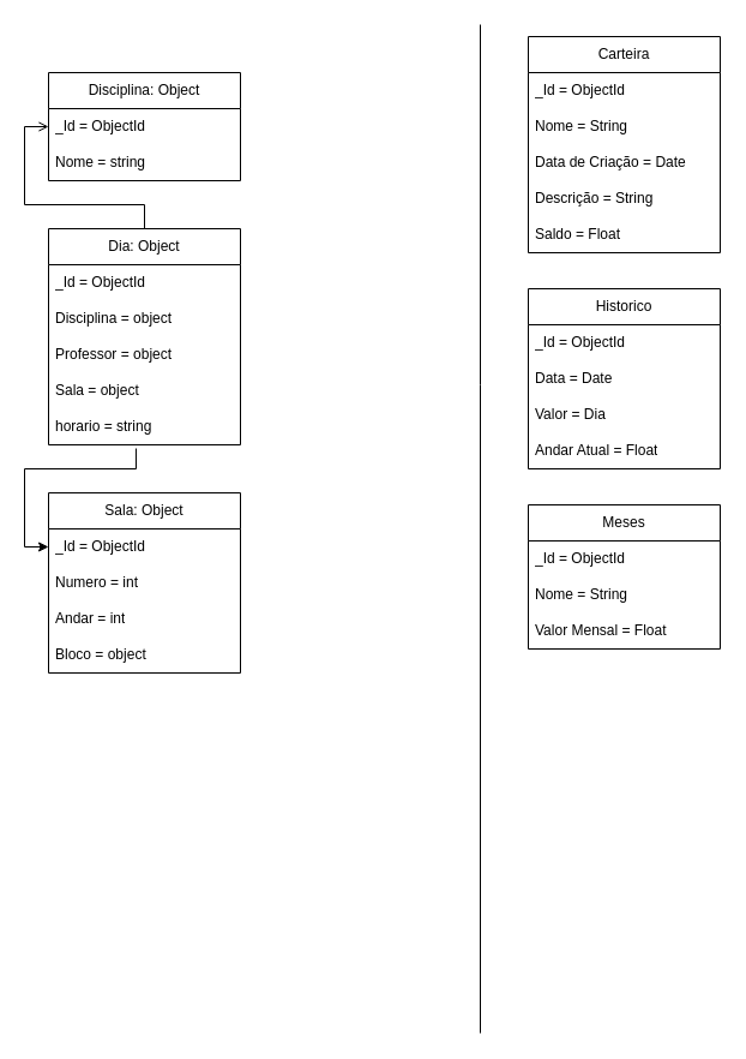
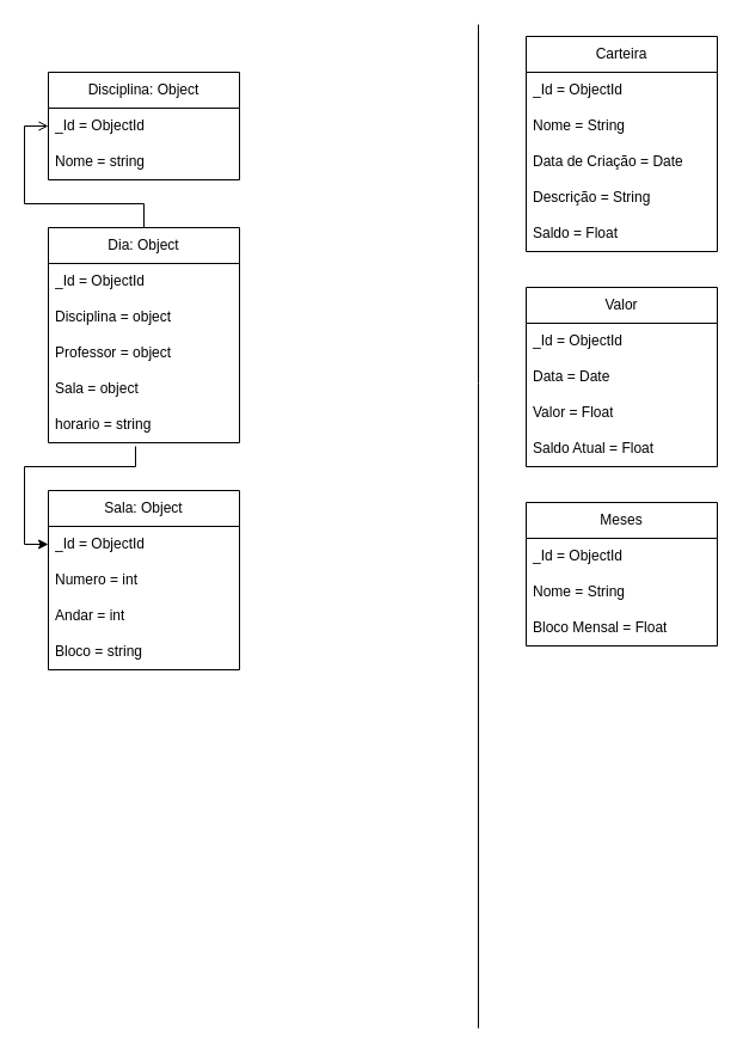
  <mxCell id="0" />
  <mxCell id="1" parent="0" />
  <mxCell id="2" value="" style="shape=tableRow;horizontal=0;startSize=0;swimlaneHead=0;swimlaneBody=0;fillColor=none;collapsible=0;dropTarget=0;points=[[0,0.5],[1,0.5]];portConstraint=eastwest;top=0;left=0;right=0;bottom=0;" parent="1" vertex="1"><mxGeometry x="400" y="580" width="180" height="30" as="geometry" /></mxCell>
  <mxCell id="3" value="Carteira" style="swimlane;fontStyle=0;childLayout=stackLayout;horizontal=1;startSize=30;horizontalStack=0;resizeParent=1;resizeParentMax=0;resizeLast=0;collapsible=1;marginBottom=0;whiteSpace=wrap;html=1;" parent="1" vertex="1"><mxGeometry x="440" y="30" width="160" height="180" as="geometry" /></mxCell>
  <mxCell id="4" value="_Id = ObjectId" style="text;strokeColor=none;fillColor=none;align=left;verticalAlign=middle;spacingLeft=4;spacingRight=4;overflow=hidden;points=[[0,0.5],[1,0.5]];portConstraint=eastwest;rotatable=0;whiteSpace=wrap;html=1;" parent="3" vertex="1"><mxGeometry y="30" width="160" height="30" as="geometry" /></mxCell>
  <mxCell id="5" value="Nome = String" style="text;strokeColor=none;fillColor=none;align=left;verticalAlign=middle;spacingLeft=4;spacingRight=4;overflow=hidden;points=[[0,0.5],[1,0.5]];portConstraint=eastwest;rotatable=0;whiteSpace=wrap;html=1;" parent="3" vertex="1"><mxGeometry y="60" width="160" height="30" as="geometry" /></mxCell>
  <mxCell id="6" value="Data de Criação = Date" style="text;strokeColor=none;fillColor=none;align=left;verticalAlign=middle;spacingLeft=4;spacingRight=4;overflow=hidden;points=[[0,0.5],[1,0.5]];portConstraint=eastwest;rotatable=0;whiteSpace=wrap;html=1;" parent="3" vertex="1"><mxGeometry y="90" width="160" height="30" as="geometry" /></mxCell>
  <mxCell id="7" value="Descrição = String" style="text;strokeColor=none;fillColor=none;align=left;verticalAlign=middle;spacingLeft=4;spacingRight=4;overflow=hidden;points=[[0,0.5],[1,0.5]];portConstraint=eastwest;rotatable=0;whiteSpace=wrap;html=1;" vertex="1" parent="3"><mxGeometry y="120" width="160" height="30" as="geometry" /></mxCell>
  <mxCell id="8" value="Saldo = Float&amp;nbsp;" style="text;strokeColor=none;fillColor=none;align=left;verticalAlign=middle;spacingLeft=4;spacingRight=4;overflow=hidden;points=[[0,0.5],[1,0.5]];portConstraint=eastwest;rotatable=0;whiteSpace=wrap;html=1;" parent="3" vertex="1"><mxGeometry y="150" width="160" height="30" as="geometry" /></mxCell>
  <mxCell id="9" value="Sala: Object" style="swimlane;fontStyle=0;childLayout=stackLayout;horizontal=1;startSize=30;horizontalStack=0;resizeParent=1;resizeParentMax=0;resizeLast=0;collapsible=1;marginBottom=0;whiteSpace=wrap;html=1;" parent="1" vertex="1"><mxGeometry x="40" y="410" width="160" height="150" as="geometry" /></mxCell>
  <mxCell id="10" value="_Id = ObjectId" style="text;strokeColor=none;fillColor=none;align=left;verticalAlign=middle;spacingLeft=4;spacingRight=4;overflow=hidden;points=[[0,0.5],[1,0.5]];portConstraint=eastwest;rotatable=0;whiteSpace=wrap;html=1;" parent="9" vertex="1"><mxGeometry y="30" width="160" height="30" as="geometry" /></mxCell>
  <mxCell id="11" value="Numero = int" style="text;strokeColor=none;fillColor=none;align=left;verticalAlign=middle;spacingLeft=4;spacingRight=4;overflow=hidden;points=[[0,0.5],[1,0.5]];portConstraint=eastwest;rotatable=0;whiteSpace=wrap;html=1;" parent="9" vertex="1"><mxGeometry y="60" width="160" height="30" as="geometry" /></mxCell>
  <mxCell id="12" value="Andar = int" style="text;strokeColor=none;fillColor=none;align=left;verticalAlign=middle;spacingLeft=4;spacingRight=4;overflow=hidden;points=[[0,0.5],[1,0.5]];portConstraint=eastwest;rotatable=0;whiteSpace=wrap;html=1;" parent="9" vertex="1"><mxGeometry y="90" width="160" height="30" as="geometry" /></mxCell>
- <mxCell id="13" value="Bloco = object" style="text;strokeColor=none;fillColor=none;align=left;verticalAlign=middle;spacingLeft=4;spacingRight=4;overflow=hidden;points=[[0,0.5],[1,0.5]];portConstraint=eastwest;rotatable=0;whiteSpace=wrap;html=1;" parent="9" vertex="1"><mxGeometry y="120" width="160" height="30" as="geometry" /></mxCell>
+ <mxCell id="13" value="Bloco = string" style="text;strokeColor=none;fillColor=none;align=left;verticalAlign=middle;spacingLeft=4;spacingRight=4;overflow=hidden;points=[[0,0.5],[1,0.5]];portConstraint=eastwest;rotatable=0;whiteSpace=wrap;html=1;" parent="9" vertex="1"><mxGeometry y="120" width="160" height="30" as="geometry" /></mxCell>
  <mxCell id="14" value="Disciplina: Object" style="swimlane;fontStyle=0;childLayout=stackLayout;horizontal=1;startSize=30;horizontalStack=0;resizeParent=1;resizeParentMax=0;resizeLast=0;collapsible=1;marginBottom=0;whiteSpace=wrap;html=1;" parent="1" vertex="1"><mxGeometry x="40" y="60" width="160" height="90" as="geometry" /></mxCell>
  <mxCell id="15" value="_Id = ObjectId" style="text;strokeColor=none;fillColor=none;align=left;verticalAlign=middle;spacingLeft=4;spacingRight=4;overflow=hidden;points=[[0,0.5],[1,0.5]];portConstraint=eastwest;rotatable=0;whiteSpace=wrap;html=1;" parent="14" vertex="1"><mxGeometry y="30" width="160" height="30" as="geometry" /></mxCell>
  <mxCell id="16" value="Nome = string" style="text;strokeColor=none;fillColor=none;align=left;verticalAlign=middle;spacingLeft=4;spacingRight=4;overflow=hidden;points=[[0,0.5],[1,0.5]];portConstraint=eastwest;rotatable=0;whiteSpace=wrap;html=1;" parent="14" vertex="1"><mxGeometry y="60" width="160" height="30" as="geometry" /></mxCell>
  <mxCell id="17" value="" style="endArrow=none;html=1;rounded=0;" parent="1" edge="1"><mxGeometry width="50" height="50" relative="1" as="geometry"><mxPoint x="400" y="860" as="sourcePoint" /><mxPoint x="400" as="targetPoint" y="20" /><Array as="points"><mxPoint x="400" y="320" /></Array></mxGeometry></mxCell>
- <mxCell id="18" value="Historico" style="swimlane;fontStyle=0;childLayout=stackLayout;horizontal=1;startSize=30;horizontalStack=0;resizeParent=1;resizeParentMax=0;resizeLast=0;collapsible=1;marginBottom=0;whiteSpace=wrap;html=1;" parent="1" vertex="1"><mxGeometry x="440" y="240" width="160" height="150" as="geometry" /></mxCell>
+ <mxCell id="18" value="Valor" style="swimlane;fontStyle=0;childLayout=stackLayout;horizontal=1;startSize=30;horizontalStack=0;resizeParent=1;resizeParentMax=0;resizeLast=0;collapsible=1;marginBottom=0;whiteSpace=wrap;html=1;" parent="1" vertex="1"><mxGeometry x="440" y="240" width="160" height="150" as="geometry" /></mxCell>
  <mxCell id="19" value="_Id = ObjectId" style="text;strokeColor=none;fillColor=none;align=left;verticalAlign=middle;spacingLeft=4;spacingRight=4;overflow=hidden;points=[[0,0.5],[1,0.5]];portConstraint=eastwest;rotatable=0;whiteSpace=wrap;html=1;" parent="18" vertex="1"><mxGeometry y="30" width="160" height="30" as="geometry" /></mxCell>
  <mxCell id="20" value="Data = Date" style="text;strokeColor=none;fillColor=none;align=left;verticalAlign=middle;spacingLeft=4;spacingRight=4;overflow=hidden;points=[[0,0.5],[1,0.5]];portConstraint=eastwest;rotatable=0;whiteSpace=wrap;html=1;" parent="18" vertex="1"><mxGeometry y="60" width="160" height="30" as="geometry" /></mxCell>
- <mxCell id="21" value="Valor = Dia" style="text;strokeColor=none;fillColor=none;align=left;verticalAlign=middle;spacingLeft=4;spacingRight=4;overflow=hidden;points=[[0,0.5],[1,0.5]];portConstraint=eastwest;rotatable=0;whiteSpace=wrap;html=1;" parent="18" vertex="1"><mxGeometry y="90" width="160" height="30" as="geometry" /></mxCell>
- <mxCell id="22" value="Andar Atual = Float" style="text;strokeColor=none;fillColor=none;align=left;verticalAlign=middle;spacingLeft=4;spacingRight=4;overflow=hidden;points=[[0,0.5],[1,0.5]];portConstraint=eastwest;rotatable=0;whiteSpace=wrap;html=1;" parent="18" vertex="1"><mxGeometry y="120" width="160" height="30" as="geometry" /></mxCell>
+ <mxCell id="21" value="Valor = Float" style="text;strokeColor=none;fillColor=none;align=left;verticalAlign=middle;spacingLeft=4;spacingRight=4;overflow=hidden;points=[[0,0.5],[1,0.5]];portConstraint=eastwest;rotatable=0;whiteSpace=wrap;html=1;" parent="18" vertex="1"><mxGeometry y="90" width="160" height="30" as="geometry" /></mxCell>
+ <mxCell id="22" value="Saldo Atual = Float" style="text;strokeColor=none;fillColor=none;align=left;verticalAlign=middle;spacingLeft=4;spacingRight=4;overflow=hidden;points=[[0,0.5],[1,0.5]];portConstraint=eastwest;rotatable=0;whiteSpace=wrap;html=1;" parent="18" vertex="1"><mxGeometry y="120" width="160" height="30" as="geometry" /></mxCell>
  <mxCell id="23" style="edgeStyle=orthogonalEdgeStyle;rounded=0;orthogonalLoop=1;jettySize=auto;html=1;entryX=0;entryY=0.5;entryDx=0;entryDy=0;exitX=0.5;exitY=0;exitDx=0;exitDy=0;endArrow=open;" parent="1" source="24" target="14" edge="1"><mxGeometry relative="1" as="geometry"><mxPoint x="-70" y="221" as="sourcePoint" /></mxGeometry></mxCell>
  <mxCell id="24" value="Dia: Object" style="swimlane;fontStyle=0;childLayout=stackLayout;horizontal=1;startSize=30;horizontalStack=0;resizeParent=1;resizeParentMax=0;resizeLast=0;collapsible=1;marginBottom=0;whiteSpace=wrap;html=1;" parent="1" vertex="1"><mxGeometry x="40" y="190" width="160" height="180" as="geometry" /></mxCell>
  <mxCell id="25" value="_Id = ObjectId" style="text;strokeColor=none;fillColor=none;align=left;verticalAlign=middle;spacingLeft=4;spacingRight=4;overflow=hidden;points=[[0,0.5],[1,0.5]];portConstraint=eastwest;rotatable=0;whiteSpace=wrap;html=1;" parent="24" vertex="1"><mxGeometry y="30" width="160" height="30" as="geometry" /></mxCell>
  <mxCell id="26" value="Disciplina = object" style="text;strokeColor=none;fillColor=none;align=left;verticalAlign=middle;spacingLeft=4;spacingRight=4;overflow=hidden;points=[[0,0.5],[1,0.5]];portConstraint=eastwest;rotatable=0;whiteSpace=wrap;html=1;" parent="24" vertex="1"><mxGeometry y="60" width="160" height="30" as="geometry" /></mxCell>
  <mxCell id="27" value="Professor = object" style="text;strokeColor=none;fillColor=none;align=left;verticalAlign=middle;spacingLeft=4;spacingRight=4;overflow=hidden;points=[[0,0.5],[1,0.5]];portConstraint=eastwest;rotatable=0;whiteSpace=wrap;html=1;" parent="24" vertex="1"><mxGeometry y="90" width="160" height="30" as="geometry" /></mxCell>
  <mxCell id="28" value="Sala = object" style="text;strokeColor=none;fillColor=none;align=left;verticalAlign=middle;spacingLeft=4;spacingRight=4;overflow=hidden;points=[[0,0.5],[1,0.5]];portConstraint=eastwest;rotatable=0;whiteSpace=wrap;html=1;" parent="24" vertex="1"><mxGeometry y="120" width="160" height="30" as="geometry" /></mxCell>
  <mxCell id="29" value="horario = string" style="text;strokeColor=none;fillColor=none;align=left;verticalAlign=middle;spacingLeft=4;spacingRight=4;overflow=hidden;points=[[0,0.5],[1,0.5]];portConstraint=eastwest;rotatable=0;whiteSpace=wrap;html=1;" parent="24" vertex="1"><mxGeometry y="150" width="160" height="30" as="geometry" /></mxCell>
  <mxCell id="30" style="edgeStyle=orthogonalEdgeStyle;rounded=0;orthogonalLoop=1;jettySize=auto;html=1;entryX=0;entryY=0.5;entryDx=0;entryDy=0;exitX=0.456;exitY=1.1;exitDx=0;exitDy=0;exitPerimeter=0;" parent="1" source="29" target="10" edge="1"><mxGeometry relative="1" as="geometry"><Array as="points"><mxPoint x="113" y="390" /><mxPoint x="20" y="390" /><mxPoint x="20" y="455" /></Array></mxGeometry></mxCell>
  <mxCell id="31" value="Meses" style="swimlane;fontStyle=0;childLayout=stackLayout;horizontal=1;startSize=30;horizontalStack=0;resizeParent=1;resizeParentMax=0;resizeLast=0;collapsible=1;marginBottom=0;whiteSpace=wrap;html=1;" vertex="1" parent="1"><mxGeometry x="440" y="420" width="160" height="120" as="geometry" /></mxCell>
  <mxCell id="32" value="_Id = ObjectId" style="text;strokeColor=none;fillColor=none;align=left;verticalAlign=middle;spacingLeft=4;spacingRight=4;overflow=hidden;points=[[0,0.5],[1,0.5]];portConstraint=eastwest;rotatable=0;whiteSpace=wrap;html=1;" vertex="1" parent="31"><mxGeometry y="30" width="160" height="30" as="geometry" /></mxCell>
  <mxCell id="33" value="Nome = String" style="text;strokeColor=none;fillColor=none;align=left;verticalAlign=middle;spacingLeft=4;spacingRight=4;overflow=hidden;points=[[0,0.5],[1,0.5]];portConstraint=eastwest;rotatable=0;whiteSpace=wrap;html=1;" vertex="1" parent="31"><mxGeometry y="60" width="160" height="30" as="geometry" /></mxCell>
- <mxCell id="34" value="Valor Mensal = Float" style="text;strokeColor=none;fillColor=none;align=left;verticalAlign=middle;spacingLeft=4;spacingRight=4;overflow=hidden;points=[[0,0.5],[1,0.5]];portConstraint=eastwest;rotatable=0;whiteSpace=wrap;html=1;" vertex="1" parent="31"><mxGeometry y="90" width="160" height="30" as="geometry" /></mxCell>
+ <mxCell id="34" value="Bloco Mensal = Float" style="text;strokeColor=none;fillColor=none;align=left;verticalAlign=middle;spacingLeft=4;spacingRight=4;overflow=hidden;points=[[0,0.5],[1,0.5]];portConstraint=eastwest;rotatable=0;whiteSpace=wrap;html=1;" vertex="1" parent="31"><mxGeometry y="90" width="160" height="30" as="geometry" /></mxCell>
